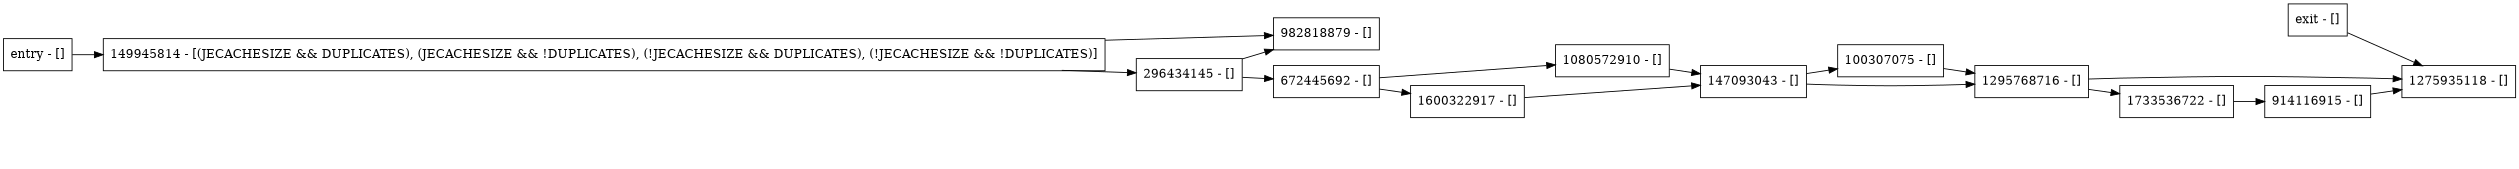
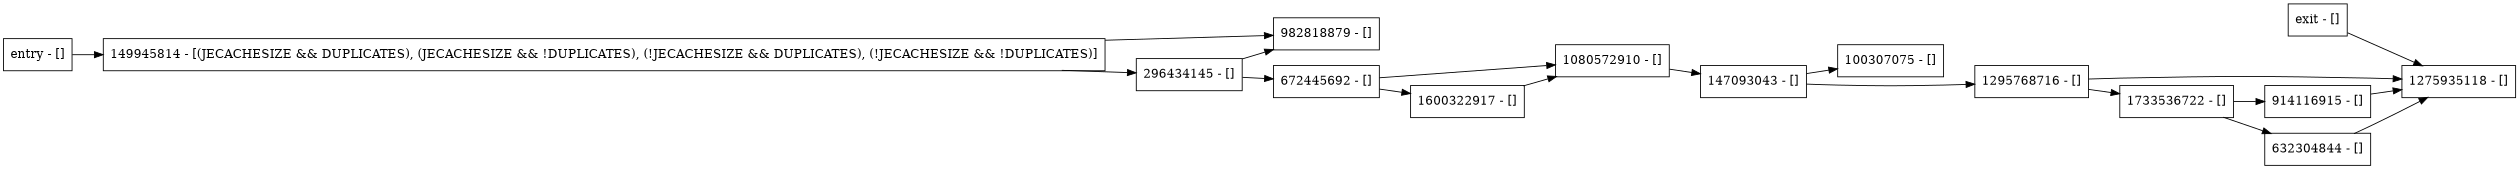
  digraph {
    rankdir=LR
    node [shape=record]
    n1 [label="1080572910 - []"]
    n2 [label="147093043 - []"]
    n3 [label="100307075 - []"]
    n4 [label="1295768716 - []"]
    n5 [label="914116915 - []"]
    n6 [label="1275935118 - []"]
    n7 [label="149945814 - [(JECACHESIZE && DUPLICATES), (JECACHESIZE && !DUPLICATES), (!JECACHESIZE && DUPLICATES), (!JECACHESIZE && !DUPLICATES)]"]
    n8 [label="296434145 - []"]
    n9 [label="982818879 - []"]
    n10 [label="672445692 - []"]
    n11 [label="1733536722 - []"]
+   n12 [label="632304844 - []"]
    n13 [label="entry - []"]
    n14 [label="exit - []"]
    n15 [label="1600322917 - []"]
    n1 -> n2
    n2 -> n3
    n2 -> n4
-   n3 -> n4
    n4 -> n6
    n4 -> n11
    n5 -> n6
    n7 -> n8
    n7 -> n9
    n8 -> n9
    n8 -> n10
    n10 -> n1
    n10 -> n15
    n11 -> n5
+   n11 -> n12
+   n12 -> n6
    n13 -> n7
    n14 -> n6
-   n15 -> n2
+   n15 -> n1
  }
